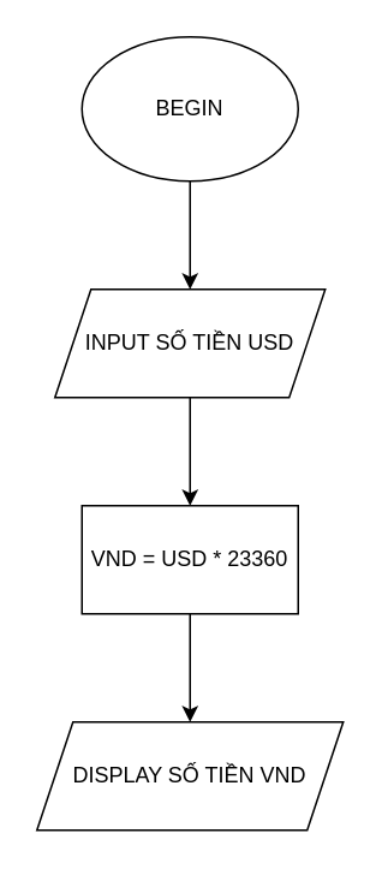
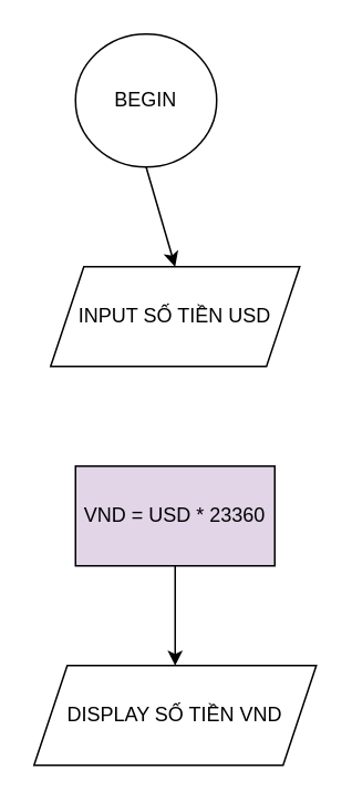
  <mxCell id="0" />
  <mxCell id="1" parent="0" />
- <mxCell id="2" value="BEGIN" style="ellipse;whiteSpace=wrap;html=1;" parent="1" vertex="1"><mxGeometry x="45" y="20" width="120" height="80" as="geometry" /></mxCell>
+ <mxCell id="2" value="BEGIN" style="ellipse;whiteSpace=wrap;html=1;" parent="1" vertex="1"><mxGeometry x="45" y="20" width="85" height="80" as="geometry" /></mxCell>
  <mxCell id="3" value="INPUT SỐ TIỀN USD" style="shape=parallelogram;perimeter=parallelogramPerimeter;whiteSpace=wrap;html=1;fixedSize=1;" parent="1" vertex="1"><mxGeometry x="30" y="160" width="150" height="60" as="geometry" /></mxCell>
- <mxCell id="4" value="VND = USD * 23360" style="rounded=0;whiteSpace=wrap;html=1;" parent="1" vertex="1"><mxGeometry x="45" y="280" width="120" height="60" as="geometry" /></mxCell>
+ <mxCell id="4" value="VND = USD * 23360" style="rounded=0;whiteSpace=wrap;html=1;fillColor=#e1d5e7;" parent="1" vertex="1"><mxGeometry x="45" y="280" width="120" height="60" as="geometry" /></mxCell>
  <mxCell id="5" value="DISPLAY SỐ TIỀN VND" style="shape=parallelogram;perimeter=parallelogramPerimeter;whiteSpace=wrap;html=1;fixedSize=1;" parent="1" vertex="1"><mxGeometry x="20" y="400" width="170" height="60" as="geometry" /></mxCell>
  <mxCell id="6" value="" style="endArrow=classic;html=1;rounded=0;entryX=0.5;entryY=0;entryDx=0;entryDy=0;exitX=0.5;exitY=1;exitDx=0;exitDy=0;" parent="1" source="2" target="3" edge="1"><mxGeometry width="50" height="50" relative="1" as="geometry"><mxPoint x="0" y="160" as="sourcePoint" /><mxPoint x="50" y="110" as="targetPoint" /></mxGeometry></mxCell>
- <mxCell id="7" value="" style="endArrow=classic;html=1;rounded=0;entryX=0.5;entryY=0;entryDx=0;entryDy=0;exitX=0.5;exitY=1;exitDx=0;exitDy=0;" parent="1" source="3" target="4" edge="1"><mxGeometry width="50" height="50" relative="1" as="geometry"><mxPoint x="-10" y="280" as="sourcePoint" /><mxPoint x="40" y="230" as="targetPoint" /></mxGeometry></mxCell>
  <mxCell id="8" value="" style="endArrow=classic;html=1;rounded=0;entryX=0.5;entryY=0;entryDx=0;entryDy=0;exitX=0.5;exitY=1;exitDx=0;exitDy=0;" parent="1" source="4" target="5" edge="1"><mxGeometry width="50" height="50" relative="1" as="geometry"><mxPoint x="-10" y="400" as="sourcePoint" /><mxPoint x="40" y="350" as="targetPoint" /></mxGeometry></mxCell>
